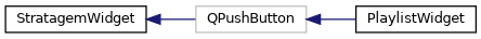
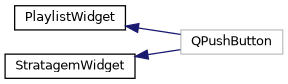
  digraph {
    rankdir=LR
    node [color=black fillcolor=white fontname=Helvetica fontsize=10 shape=record style=filled]
    edge [color=midnightblue dir=back fontname=Helvetica fontsize=10 labelfontname=Helvetica labelfontsize=10 style=solid]
    n1 [color=grey75 height=0.2 label=QPushButton width=0.4]
    n2 [height=0.2 label=PlaylistWidget width=0.4]
    n3 [height=0.2 label=StratagemWidget width=0.4]
-   n1 -> n2
+   n2 -> n1
    n3 -> n1
  }
